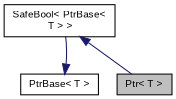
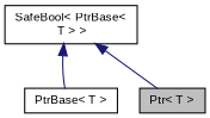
  digraph {
    fontname="Liberation Sans"
    node [color=black fillcolor=white fontname="Liberation Sans" fontsize=10 shape=record style=filled]
    edge [color=midnightblue dir=back fontname="Liberation Sans" fontsize=10 labelfontname=Helvetica labelfontsize=10 style=solid]
    n1 [fillcolor=grey75 fontcolor=black height=0.2 label="Ptr\< T \>" width=0.4]
    n2 [height=0.2 label="PtrBase\< T \>" width=0.4]
    n3 [height=0.2 label="SafeBool\< PtrBase\<\l T \> \>" width=0.4]
    n3 -> n1
-   n2 -> n3
+   n3 -> n2
  }
